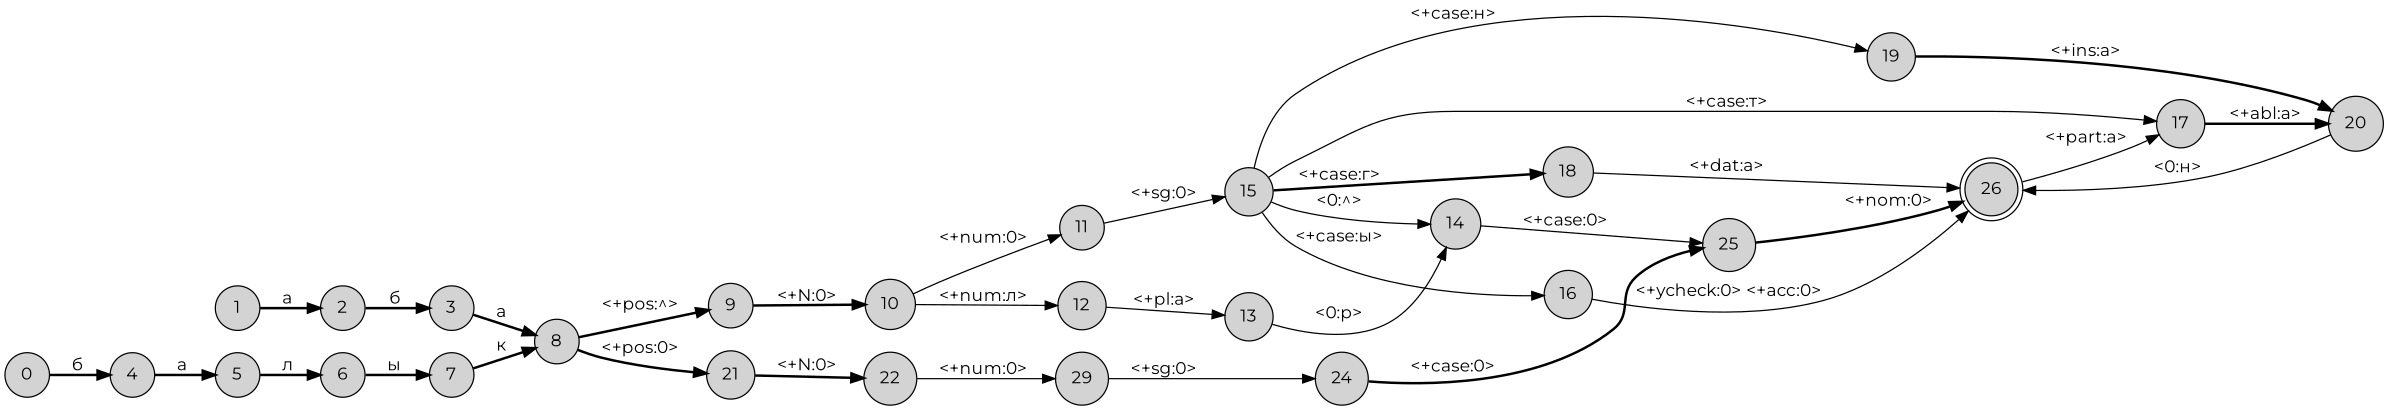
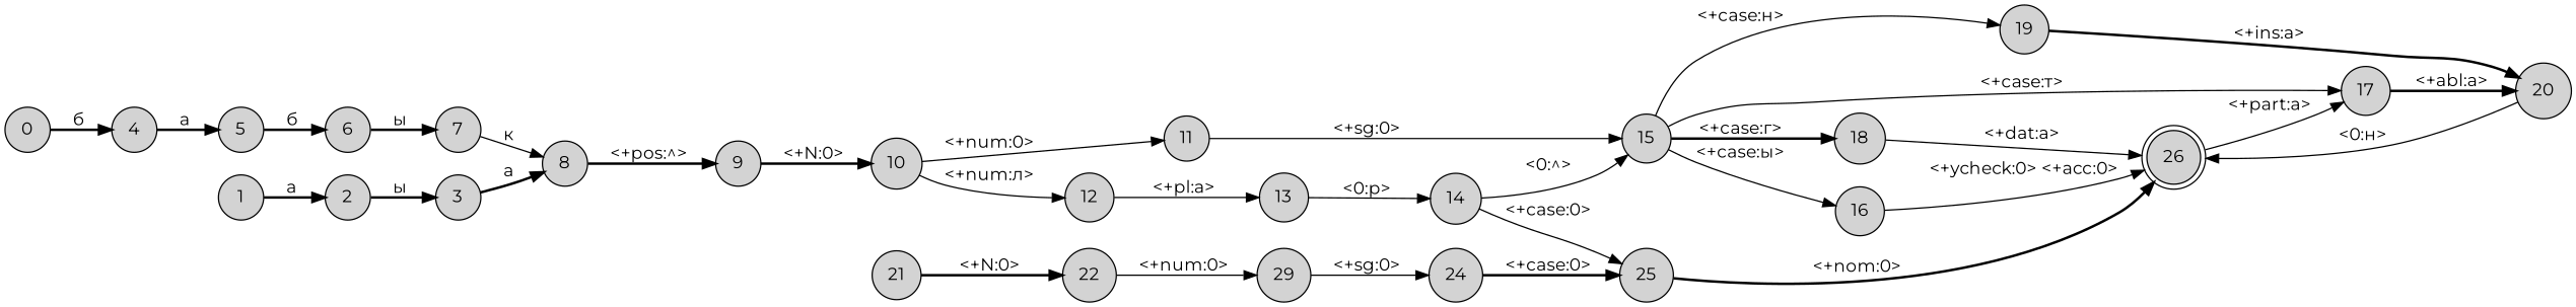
  digraph {
    fontname=Montserrat
    rankdir=LR
    node [fontname=Montserrat shape=circle style=filled]
    edge [fontname=Montserrat style=bold]
    0
    4
    1
    2
    5
    3
    8
    9
    21
    6
    7
    10
    22
    11
    12
    15
    13
    16
    17
    18
    19
    14
    25
    26 [shape=doublecircle]
    20
    n26 [label=29]
    24
    0 -> 4 [label="б "]
    4 -> 5 [label="а "]
    1 -> 2 [label="а "]
-   2 -> 3 [label="б "]
-   5 -> 6 [label="л "]
+   2 -> 3 [label="ы "]
+   5 -> 6 [label="б "]
    3 -> 8 [label="а "]
    8 -> 9 [label="<+pos:^> "]
-   8 -> 21 [label="<+pos:0> "]
    9 -> 10 [label="<+N:0> "]
    21 -> 22 [label="<+N:0> "]
    6 -> 7 [label="ы "]
-   7 -> 8 [label="к "]
+   7 -> 8 [label="к " style=solid]
    10 -> 11 [label="<+num:0> " style=solid]
    10 -> 12 [label="<+num:л> " style=solid]
    22 -> n26 [label="<+num:0> " style=solid]
    11 -> 15 [label="<+sg:0> " style=solid]
    12 -> 13 [label="<+pl:а> " style=solid]
    15 -> 16 [label="<+case:ы> " style=solid]
    15 -> 17 [label="<+case:т> " style=solid]
    15 -> 18 [label="<+case:г> "]
    15 -> 19 [label="<+case:н> " style=solid]
    13 -> 14 [label="<0:р> " style=solid]
    16 -> 26 [label="<+ycheck:0> <+acc:0>\n" style=solid]
    17 -> 20 [label="<+abl:а> "]
    18 -> 26 [label="<+dat:а> " style=solid]
    19 -> 20 [label="<+ins:а> "]
-   15 -> 14 [label="<0:^> " style=solid]
+   14 -> 15 [label="<0:^> " style=solid]
    14 -> 25 [label="<+case:0> " style=solid]
    25 -> 26 [label="<+nom:0> "]
    26 -> 17 [label="<+part:а> " style=solid]
    20 -> 26 [label="<0:н> " style=solid]
    n26 -> 24 [label="<+sg:0> " style=solid]
    24 -> 25 [label="<+case:0> "]
  }
